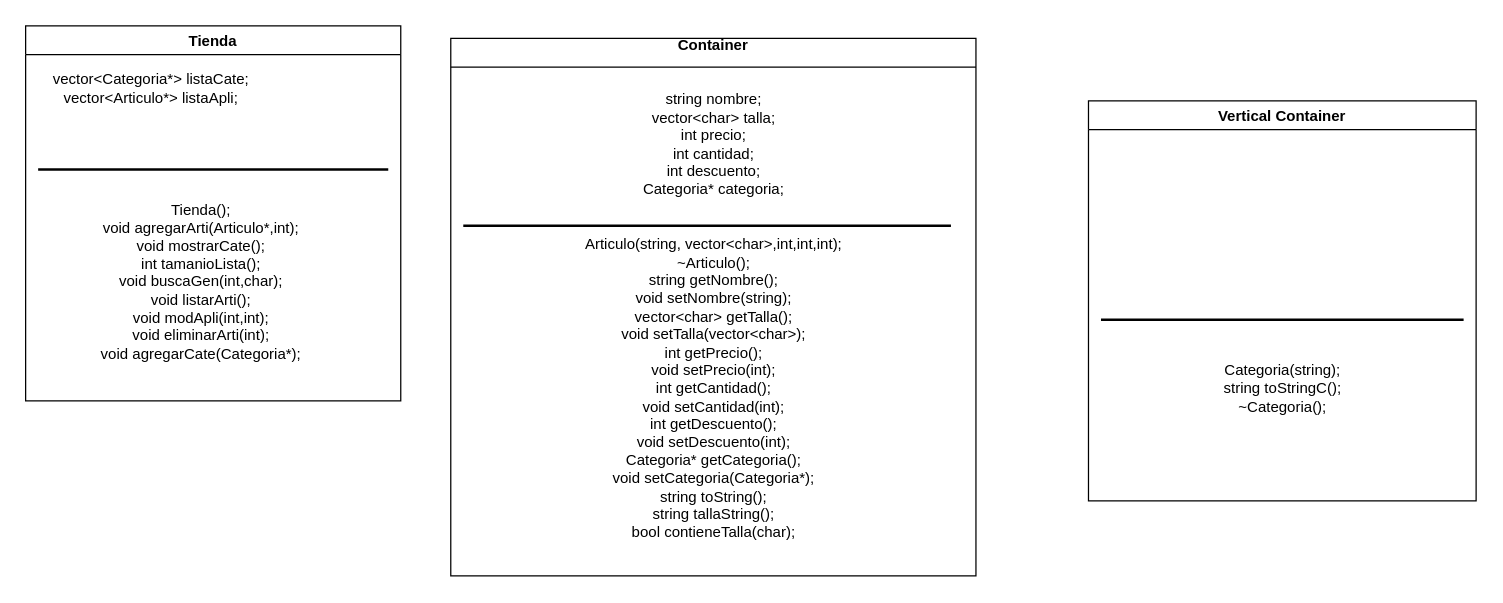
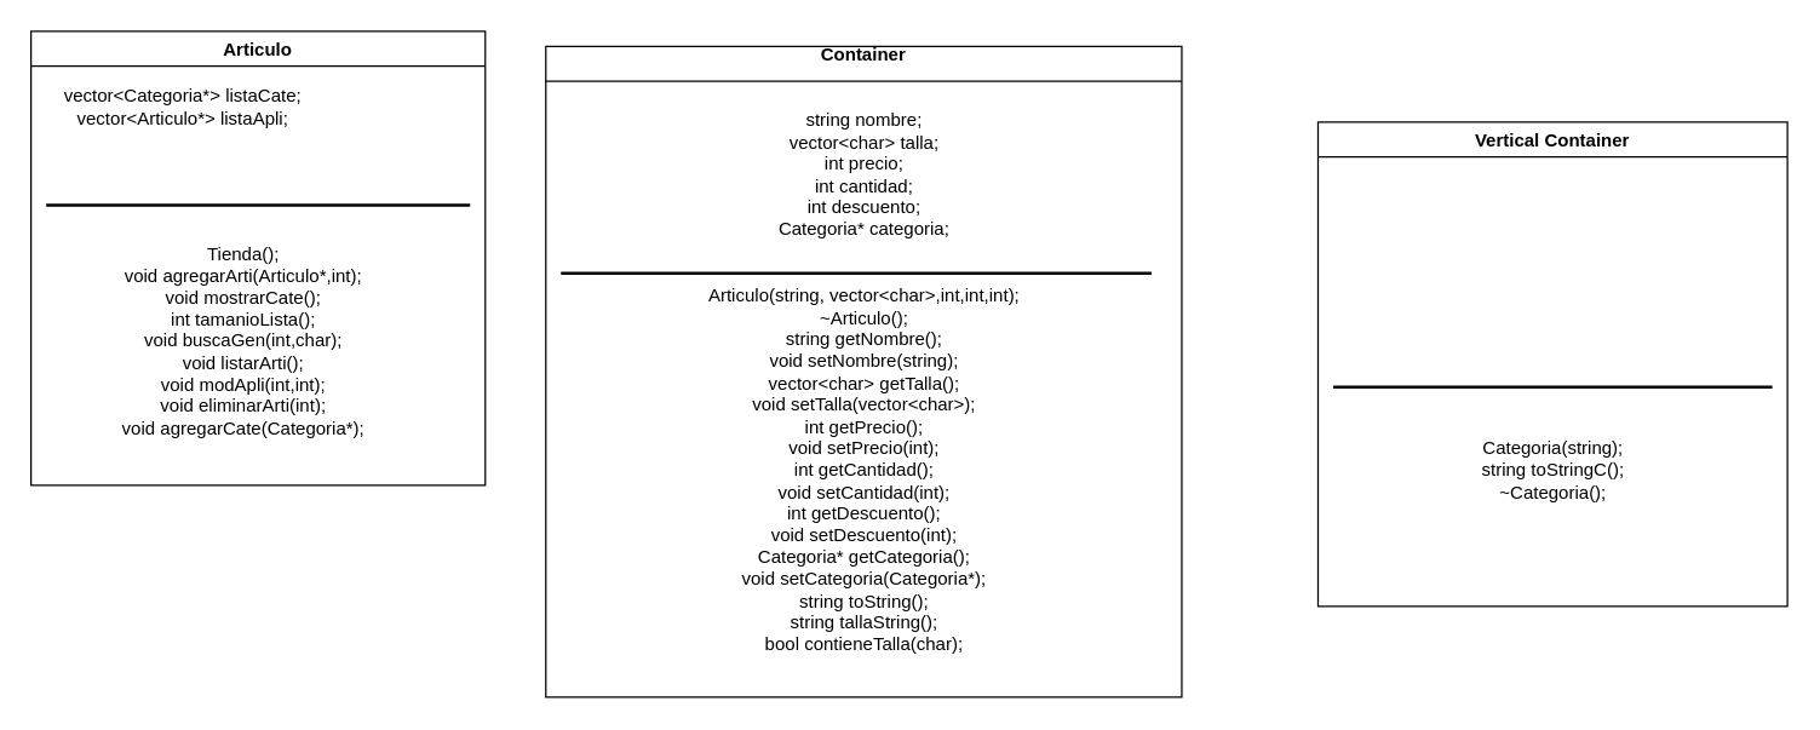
  <mxCell id="0" />
  <mxCell id="1" parent="0" />
- <mxCell id="2" value="Tienda" style="swimlane;" vertex="1" parent="1"><mxGeometry x="20" y="20" width="300" height="300" as="geometry" /></mxCell>
+ <mxCell id="2" value="Articulo" style="swimlane;" vertex="1" parent="1"><mxGeometry x="20" y="20" width="300" height="300" as="geometry" /></mxCell>
  <mxCell id="3" value="" style="line;strokeWidth=2;html=1;" vertex="1" parent="2"><mxGeometry x="10" y="110" width="280" height="10" as="geometry" /></mxCell>
  <mxCell id="4" value="&lt;div&gt;&lt;span&gt;&#09;&lt;/span&gt;vector&amp;lt;Categoria*&amp;gt; listaCate;&lt;/div&gt;&lt;div&gt;&lt;span&gt;&#09;&#09;&lt;/span&gt;vector&amp;lt;Articulo*&amp;gt; listaApli;&lt;/div&gt;" style="text;html=1;align=center;verticalAlign=middle;resizable=0;points=[];autosize=1;strokeColor=none;fillColor=none;" vertex="1" parent="2"><mxGeometry x="15" y="35" width="170" height="30" as="geometry" /></mxCell>
  <mxCell id="5" value="&lt;div&gt;&lt;span&gt;&#09;&lt;/span&gt;Tienda();&lt;/div&gt;&lt;div&gt;&lt;span&gt;&#09;&#09;&lt;/span&gt;void agregarArti(Articulo*,int);&lt;/div&gt;&lt;div&gt;&lt;span&gt;&#09;&#09;&lt;/span&gt;void mostrarCate();&lt;/div&gt;&lt;div&gt;&lt;span&gt;&#09;&#09;&lt;/span&gt;int tamanioLista();&lt;/div&gt;&lt;div&gt;&lt;span&gt;&#09;&#09;&lt;/span&gt;void buscaGen(int,char);&lt;/div&gt;&lt;div&gt;&lt;span&gt;&#09;&#09;&lt;/span&gt;void listarArti();&lt;/div&gt;&lt;div&gt;&lt;span&gt;&#09;&#09;&lt;/span&gt;void modApli(int,int);&lt;/div&gt;&lt;div&gt;&lt;span&gt;&#09;&#09;&lt;/span&gt;void eliminarArti(int);&lt;/div&gt;&lt;div&gt;&lt;span&gt;&#09;&#09;&lt;/span&gt;void agregarCate(Categoria*);&lt;/div&gt;" style="text;html=1;align=center;verticalAlign=middle;resizable=0;points=[];autosize=1;strokeColor=none;fillColor=none;" vertex="1" parent="2"><mxGeometry x="50" y="140" width="180" height="130" as="geometry" /></mxCell>
  <mxCell id="6" value="Container&#10;" style="swimlane;" vertex="1" parent="1"><mxGeometry x="360" y="30" width="420" height="430" as="geometry" /></mxCell>
  <mxCell id="7" value="" style="line;strokeWidth=2;html=1;" vertex="1" parent="6"><mxGeometry x="10" y="145" width="390" height="10" as="geometry" /></mxCell>
  <mxCell id="8" value="&lt;div&gt;&lt;span&gt;&#09;&lt;/span&gt;string nombre;&lt;/div&gt;&lt;div&gt;&lt;span&gt;&#09;&#09;&lt;/span&gt;vector&amp;lt;char&amp;gt; talla;&lt;/div&gt;&lt;div&gt;&lt;span&gt;&#09;&#09;&lt;/span&gt;int precio;&lt;/div&gt;&lt;div&gt;&lt;span&gt;&#09;&#09;&lt;/span&gt;int cantidad;&lt;/div&gt;&lt;div&gt;&lt;span&gt;&#09;&#09;&lt;/span&gt;int descuento;&lt;/div&gt;&lt;div&gt;&lt;span&gt;&#09;&#09;&lt;/span&gt;Categoria* categoria;&lt;/div&gt;" style="text;html=1;align=center;verticalAlign=middle;resizable=0;points=[];autosize=1;strokeColor=none;fillColor=none;" vertex="1" parent="6"><mxGeometry x="145" y="40" width="130" height="90" as="geometry" /></mxCell>
  <mxCell id="9" value="&lt;div&gt;&lt;span&gt;&#09;&#09;&lt;/span&gt;Articulo(string, vector&amp;lt;char&amp;gt;,int,int,int);&lt;/div&gt;&lt;div&gt;&lt;span&gt;&#09;&#09;&lt;/span&gt;~Articulo();&lt;/div&gt;&lt;div&gt;&lt;span&gt;&#09;&#09;&lt;/span&gt;string getNombre();&lt;/div&gt;&lt;div&gt;&lt;span&gt;&#09;&#09;&lt;/span&gt;void setNombre(string);&lt;/div&gt;&lt;div&gt;&lt;span&gt;&#09;&#09;&lt;/span&gt;vector&amp;lt;char&amp;gt; getTalla();&lt;/div&gt;&lt;div&gt;&lt;span&gt;&#09;&#09;&lt;/span&gt;void setTalla(vector&amp;lt;char&amp;gt;);&lt;/div&gt;&lt;div&gt;&lt;span&gt;&#09;&#09;&lt;/span&gt;int getPrecio();&lt;/div&gt;&lt;div&gt;&lt;span&gt;&#09;&#09;&lt;/span&gt;void setPrecio(int);&lt;/div&gt;&lt;div&gt;&lt;span&gt;&#09;&#09;&lt;/span&gt;int getCantidad();&lt;/div&gt;&lt;div&gt;&lt;span&gt;&#09;&#09;&lt;/span&gt;void setCantidad(int);&lt;/div&gt;&lt;div&gt;&lt;span&gt;&#09;&#09;&lt;/span&gt;int getDescuento();&lt;/div&gt;&lt;div&gt;&lt;span&gt;&#09;&#09;&lt;/span&gt;void setDescuento(int);&lt;/div&gt;&lt;div&gt;&lt;span&gt;&#09;&#09;&lt;/span&gt;Categoria* getCategoria();&lt;/div&gt;&lt;div&gt;&lt;span&gt;&#09;&#09;&lt;/span&gt;void setCategoria(Categoria*);&lt;/div&gt;&lt;div&gt;&lt;span&gt;&#09;&#09;&lt;/span&gt;string toString();&lt;/div&gt;&lt;div&gt;&lt;span&gt;&#09;&#09;&lt;/span&gt;string tallaString();&lt;/div&gt;&lt;div&gt;&lt;span&gt;&#09;&#09;&lt;/span&gt;bool contieneTalla(char);&lt;/div&gt;" style="text;html=1;align=center;verticalAlign=middle;resizable=0;points=[];autosize=1;strokeColor=none;fillColor=none;" vertex="1" parent="1"><mxGeometry x="460" y="190" width="220" height="240" as="geometry" /></mxCell>
  <mxCell id="10" value="Vertical Container" style="swimlane;" vertex="1" parent="1"><mxGeometry x="870" y="80" width="310" height="320" as="geometry" /></mxCell>
  <mxCell id="11" value="" style="line;strokeWidth=2;html=1;" vertex="1" parent="10"><mxGeometry x="10" y="170" width="290" height="10" as="geometry" /></mxCell>
  <mxCell id="12" value="&lt;div&gt;&lt;span&gt;&#09;&lt;/span&gt;Categoria(string);&lt;/div&gt;&lt;div&gt;&lt;span&gt;&#09;&#09;&lt;/span&gt;string toStringC();&lt;/div&gt;&lt;div&gt;&lt;span&gt;&#09;&#09;&lt;/span&gt;~Categoria();&lt;/div&gt;" style="text;html=1;align=center;verticalAlign=middle;resizable=0;points=[];autosize=1;strokeColor=none;fillColor=none;" vertex="1" parent="10"><mxGeometry x="100" y="205" width="110" height="50" as="geometry" /></mxCell>
